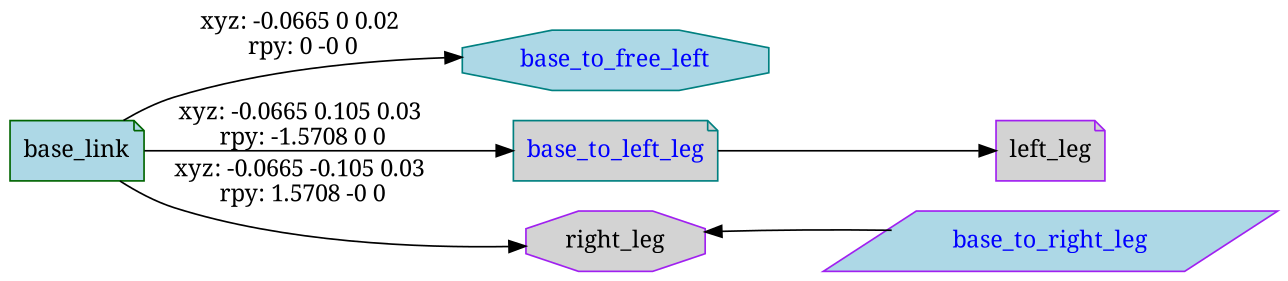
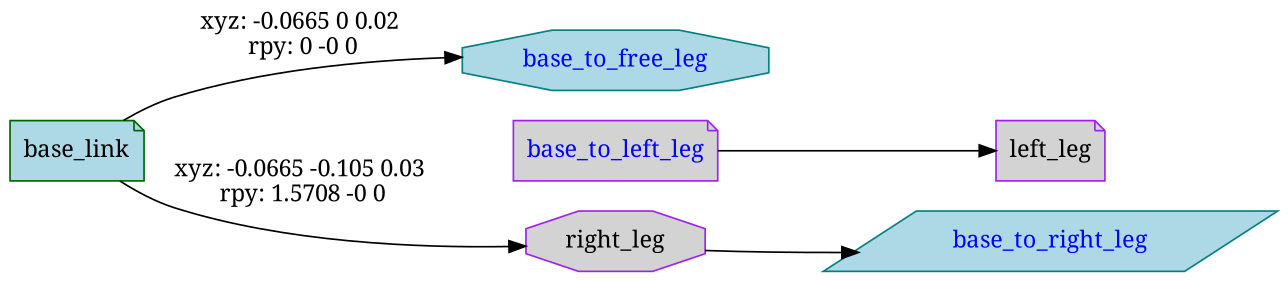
  digraph {
    fontname="Noto Serif"
    rankdir=LR
    node [color=purple fillcolor=lightblue fontname="Noto Serif" shape=note style=filled]
    edge [fontname="Noto Serif"]
    n1 [color=darkgreen label=base_link]
-   base_to_free_leg [color=teal fontcolor=blue shape=octagon label=base_to_free_left]
-   base_to_left_leg [color=teal fillcolor=lightgrey fontcolor=blue]
+   base_to_free_leg [color=teal fontcolor=blue shape=octagon]
+   base_to_left_leg [fillcolor=lightgrey fontcolor=blue]
    n4 [fillcolor=lightgrey label=right_leg shape=octagon]
    n5 [fillcolor=lightgrey label=left_leg]
-   base_to_right_leg [fontcolor=blue shape=parallelogram]
+   base_to_right_leg [color=teal fontcolor=blue shape=parallelogram]
    n1 -> base_to_free_leg [label="xyz: -0.0665 0 0.02 \nrpy: 0 -0 0"]
-   n1 -> base_to_left_leg [label="xyz: -0.0665 0.105 0.03 \nrpy: -1.5708 0 0"]
    n1 -> n4 [label="xyz: -0.0665 -0.105 0.03 \nrpy: 1.5708 -0 0"]
    base_to_left_leg -> n5
-   base_to_right_leg -> n4
+   n4 -> base_to_right_leg
  }
